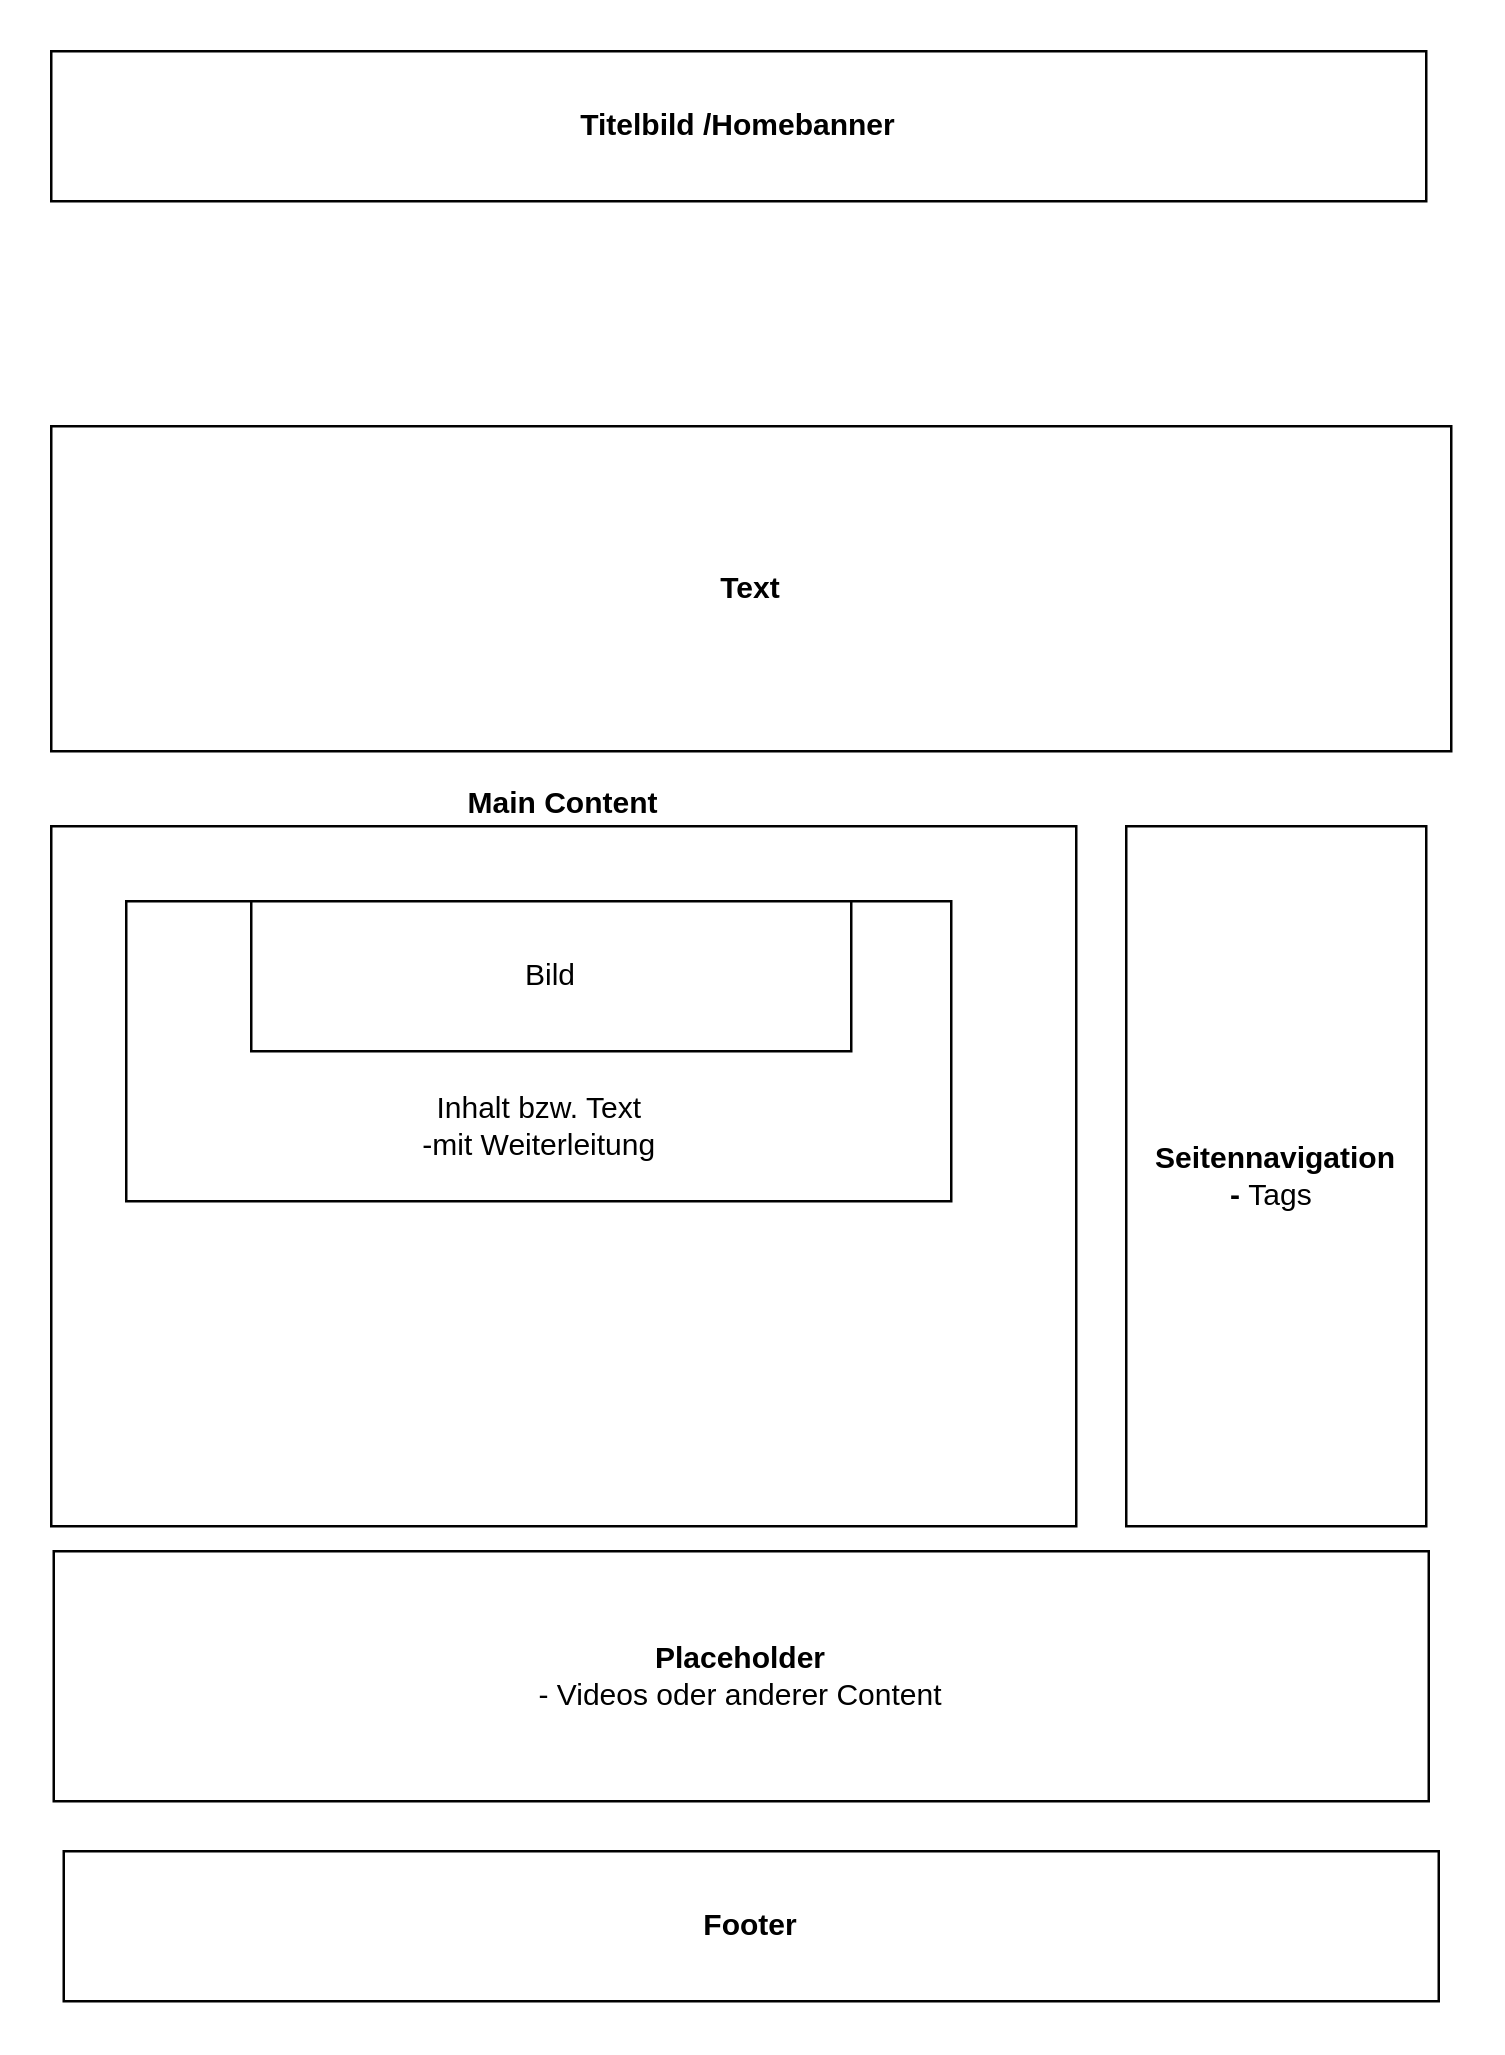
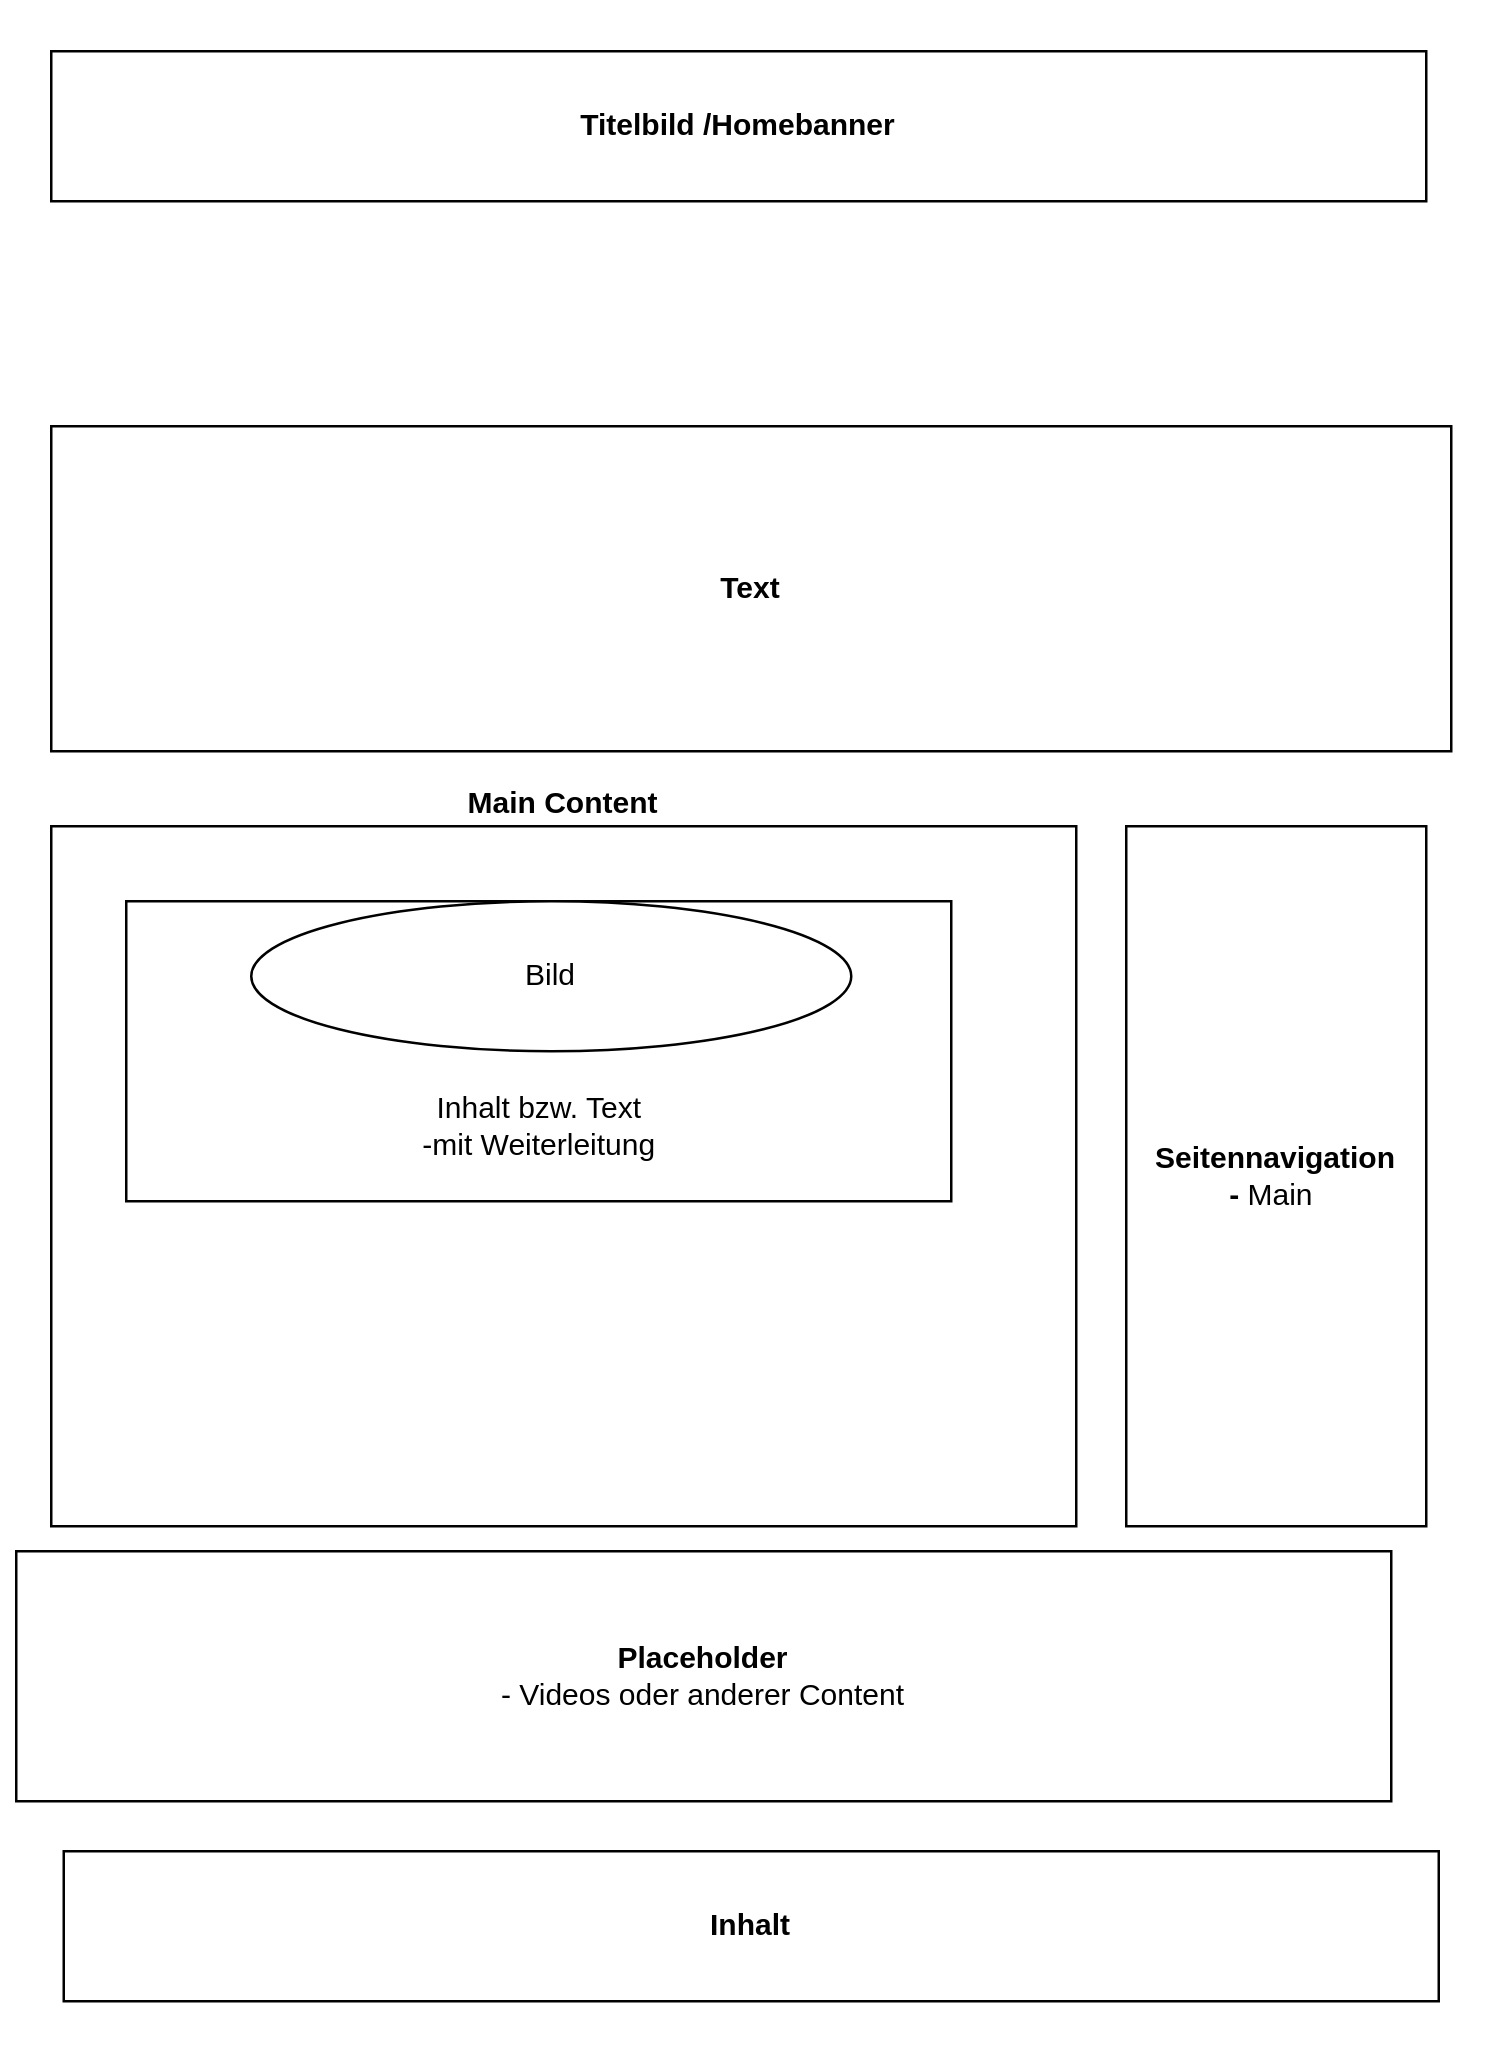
  <mxCell id="0" />
  <mxCell id="1" parent="0" />
  <mxCell id="2" value="&lt;b&gt;Titelbild /Homebanner&lt;/b&gt;" style="rounded=0;whiteSpace=wrap;html=1;" vertex="1" parent="1"><mxGeometry x="20" y="20" width="550" height="60" as="geometry" /></mxCell>
  <mxCell id="3" value="Main Content" style="rounded=0;whiteSpace=wrap;html=1;align=center;labelPosition=center;verticalLabelPosition=top;verticalAlign=bottom;fontStyle=1" vertex="1" parent="1"><mxGeometry x="20" y="330" width="410" height="280" as="geometry" /></mxCell>
- <mxCell id="4" value="Seitennavigation&lt;br&gt;-&lt;span style=&quot;font-weight: normal&quot;&gt;&amp;nbsp;Tags&amp;nbsp;&lt;/span&gt;" style="rounded=0;whiteSpace=wrap;html=1;align=center;labelPosition=center;verticalLabelPosition=middle;verticalAlign=middle;fontStyle=1" vertex="1" parent="1"><mxGeometry x="450" y="330" width="120" height="280" as="geometry" /></mxCell>
- <mxCell id="5" value="&lt;b&gt;Footer&lt;/b&gt;" style="rounded=0;whiteSpace=wrap;html=1;align=center;" vertex="1" parent="1"><mxGeometry x="25" y="740" width="550" height="60" as="geometry" /></mxCell>
+ <mxCell id="4" value="Seitennavigation&lt;br&gt;-&lt;span style=&quot;font-weight: normal&quot;&gt;&amp;nbsp;Main&amp;nbsp;&lt;/span&gt;" style="rounded=0;whiteSpace=wrap;html=1;align=center;labelPosition=center;verticalLabelPosition=middle;verticalAlign=middle;fontStyle=1" vertex="1" parent="1"><mxGeometry x="450" y="330" width="120" height="280" as="geometry" /></mxCell>
+ <mxCell id="5" value="&lt;b&gt;Inhalt&lt;/b&gt;" style="rounded=0;whiteSpace=wrap;html=1;align=center;" vertex="1" parent="1"><mxGeometry x="25" y="740" width="550" height="60" as="geometry" /></mxCell>
  <mxCell id="6" value="&lt;b&gt;Text&lt;/b&gt;" style="rounded=0;whiteSpace=wrap;html=1;align=center;" vertex="1" parent="1"><mxGeometry x="20" y="170" width="560" height="130" as="geometry" /></mxCell>
  <mxCell id="7" value="" style="rounded=0;whiteSpace=wrap;html=1;align=right;" vertex="1" parent="1"><mxGeometry x="50" y="360" width="330" height="120" as="geometry" /></mxCell>
- <mxCell id="8" value="Bild" style="rounded=0;whiteSpace=wrap;html=1;align=center;" vertex="1" parent="1"><mxGeometry x="100" y="360" width="240" height="60" as="geometry" /></mxCell>
+ <mxCell id="8" value="Bild" style="ellipse;whiteSpace=wrap;html=1;align=center;" vertex="1" parent="1"><mxGeometry x="100" y="360" width="240" height="60" as="geometry" /></mxCell>
  <mxCell id="9" value="Inhalt bzw. Text&lt;br&gt;-mit Weiterleitung" style="text;html=1;strokeColor=none;fillColor=none;align=center;verticalAlign=middle;whiteSpace=wrap;rounded=0;" vertex="1" parent="1"><mxGeometry x="142.5" y="440" width="145" height="20" as="geometry" /></mxCell>
- <mxCell id="10" value="&lt;b&gt;Placeholder&lt;/b&gt;&lt;br&gt;- Videos oder anderer Content" style="rounded=0;whiteSpace=wrap;html=1;align=center;" vertex="1" parent="1"><mxGeometry x="21" y="620" width="550" height="100" as="geometry" /></mxCell>
+ <mxCell id="10" value="&lt;b&gt;Placeholder&lt;/b&gt;&lt;br&gt;- Videos oder anderer Content" style="rounded=0;whiteSpace=wrap;html=1;align=center;" vertex="1" parent="1"><mxGeometry x="6" y="620" width="550" height="100" as="geometry" /></mxCell>
